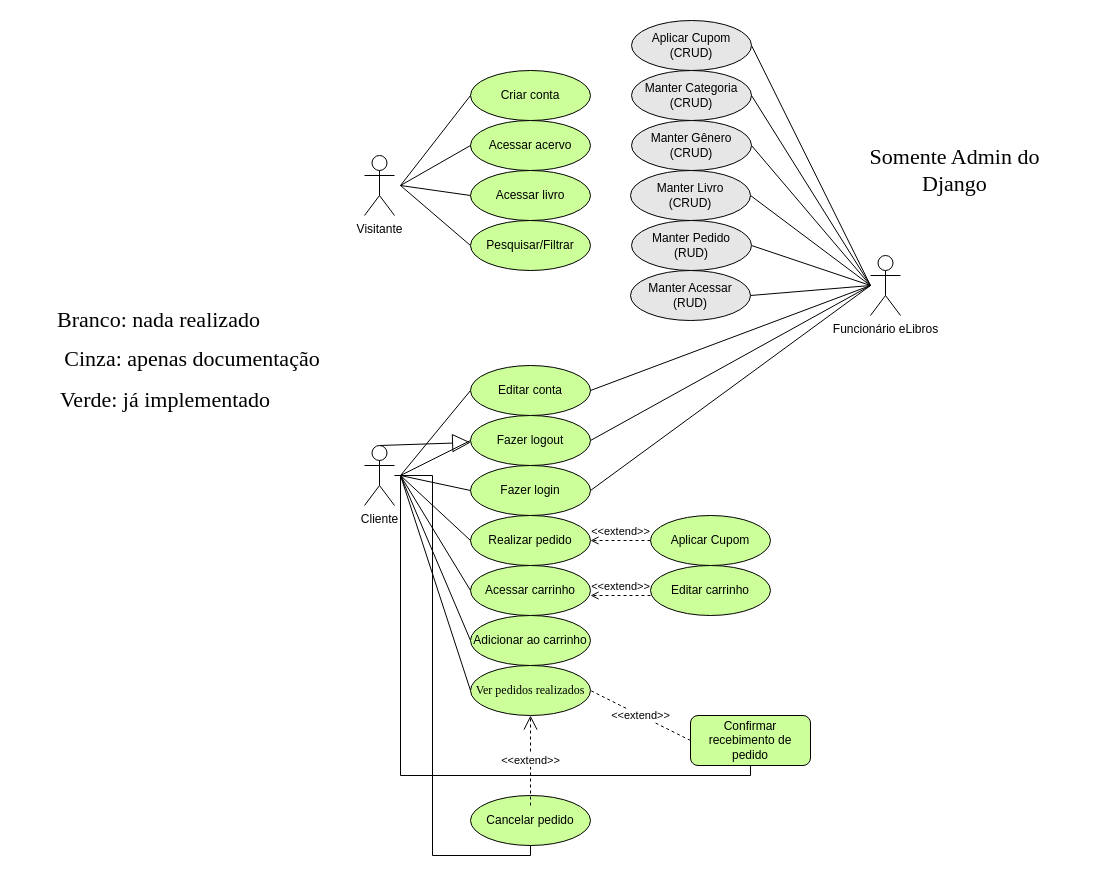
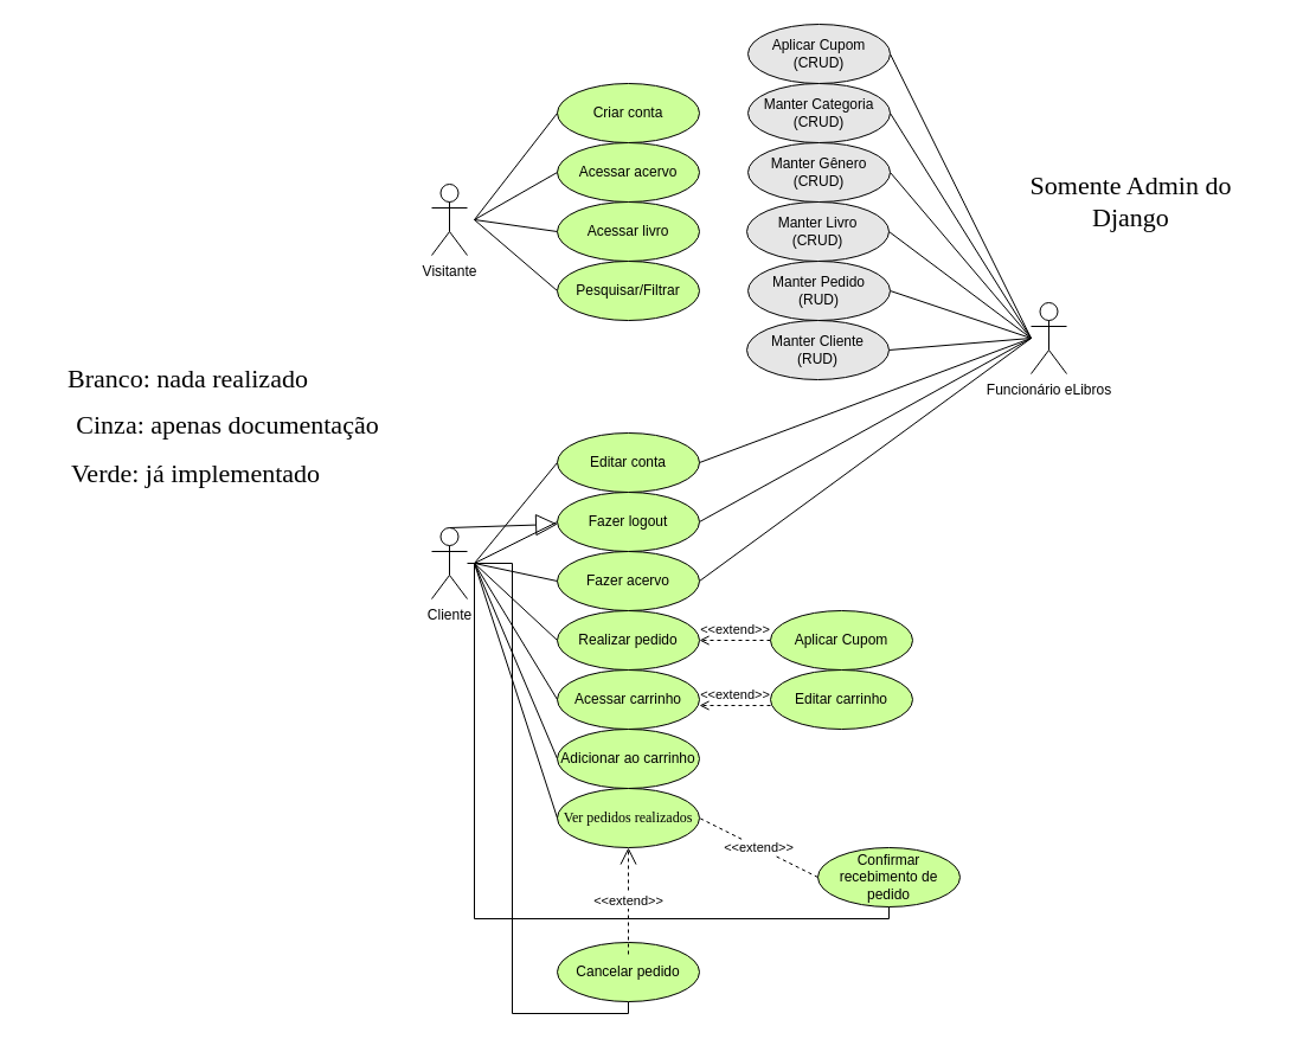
  <mxCell id="0" />
  <mxCell id="1" parent="0" />
  <mxCell id="2" style="edgeStyle=none;shape=connector;rounded=0;orthogonalLoop=1;jettySize=auto;html=1;entryX=1;entryY=0.5;entryDx=0;entryDy=0;strokeColor=default;align=center;verticalAlign=middle;fontFamily=Helvetica;fontSize=11;fontColor=default;labelBackgroundColor=default;endArrow=none;endFill=0;" edge="1" parent="1" target="24"><mxGeometry relative="1" as="geometry"><mxPoint x="870" y="285" as="sourcePoint" /></mxGeometry></mxCell>
  <mxCell id="3" style="edgeStyle=none;shape=connector;rounded=0;orthogonalLoop=1;jettySize=auto;html=1;entryX=1;entryY=0.5;entryDx=0;entryDy=0;strokeColor=default;align=center;verticalAlign=middle;fontFamily=Helvetica;fontSize=11;fontColor=default;labelBackgroundColor=default;endArrow=none;endFill=0;" edge="1" parent="1" target="26"><mxGeometry relative="1" as="geometry"><mxPoint x="870" y="285" as="sourcePoint" /></mxGeometry></mxCell>
  <mxCell id="4" style="rounded=0;orthogonalLoop=1;jettySize=auto;html=1;entryX=1;entryY=0.5;entryDx=0;entryDy=0;endArrow=none;endFill=0;" edge="1" parent="1" target="46"><mxGeometry relative="1" as="geometry"><mxPoint x="870" y="285" as="sourcePoint" /></mxGeometry></mxCell>
  <mxCell id="5" style="rounded=0;orthogonalLoop=1;jettySize=auto;html=1;entryX=1;entryY=0.5;entryDx=0;entryDy=0;endArrow=none;endFill=0;" edge="1" parent="1" target="52"><mxGeometry relative="1" as="geometry"><mxPoint x="870" y="285" as="sourcePoint" /></mxGeometry></mxCell>
  <mxCell id="6" value="Funcionário eLibros" style="shape=umlActor;verticalLabelPosition=bottom;verticalAlign=top;html=1;outlineConnect=0;" vertex="1" parent="1"><mxGeometry x="870" y="255" width="30" height="60" as="geometry" /></mxCell>
  <mxCell id="7" value="Visitante" style="shape=umlActor;verticalLabelPosition=bottom;verticalAlign=top;html=1;outlineConnect=0;" vertex="1" parent="1"><mxGeometry x="364" y="155" width="30" height="60" as="geometry" /></mxCell>
  <mxCell id="8" value="Criar conta" style="ellipse;whiteSpace=wrap;html=1;align=center;fillColor=#CCFF99;" vertex="1" parent="1"><mxGeometry x="470" y="70" width="120" height="50" as="geometry" /></mxCell>
  <mxCell id="9" value="Acessar acervo" style="ellipse;whiteSpace=wrap;html=1;align=center;fillColor=#CCFF99;" vertex="1" parent="1"><mxGeometry x="470" y="120" width="120" height="50" as="geometry" /></mxCell>
  <mxCell id="10" style="edgeStyle=none;shape=connector;rounded=0;orthogonalLoop=1;jettySize=auto;html=1;exitX=0;exitY=0.5;exitDx=0;exitDy=0;strokeColor=default;align=center;verticalAlign=middle;fontFamily=Helvetica;fontSize=11;fontColor=default;labelBackgroundColor=default;endArrow=none;endFill=0;" edge="1" parent="1" source="11"><mxGeometry relative="1" as="geometry"><mxPoint x="400" y="185" as="targetPoint" /></mxGeometry></mxCell>
  <mxCell id="11" value="Acessar livro" style="ellipse;whiteSpace=wrap;html=1;align=center;fillColor=#CCFF99;" vertex="1" parent="1"><mxGeometry x="470" y="170" width="120" height="50" as="geometry" /></mxCell>
  <mxCell id="12" style="edgeStyle=none;shape=connector;rounded=0;orthogonalLoop=1;jettySize=auto;html=1;exitX=0;exitY=0.5;exitDx=0;exitDy=0;strokeColor=default;align=center;verticalAlign=middle;fontFamily=Helvetica;fontSize=11;fontColor=default;labelBackgroundColor=default;endArrow=none;endFill=0;" edge="1" parent="1" source="13"><mxGeometry relative="1" as="geometry"><mxPoint x="400" y="185" as="targetPoint" /></mxGeometry></mxCell>
  <mxCell id="13" value="Pesquisar/Filtrar" style="ellipse;whiteSpace=wrap;html=1;align=center;fillColor=#CCFF99;" vertex="1" parent="1"><mxGeometry x="470" y="220" width="120" height="50" as="geometry" /></mxCell>
  <mxCell id="14" value="Ver pedidos realizados" style="ellipse;whiteSpace=wrap;html=1;align=center;fillColor=#CCFF99;fontFamily=Verdana;" vertex="1" parent="1"><mxGeometry x="470" y="665" width="120" height="50" as="geometry" /></mxCell>
  <mxCell id="15" style="edgeStyle=none;shape=connector;rounded=0;orthogonalLoop=1;jettySize=auto;html=1;exitX=1;exitY=0.5;exitDx=0;exitDy=0;strokeColor=default;align=center;verticalAlign=middle;fontFamily=Helvetica;fontSize=11;fontColor=default;labelBackgroundColor=default;endArrow=none;endFill=0;" edge="1" parent="1" source="16"><mxGeometry relative="1" as="geometry"><mxPoint x="870" y="285" as="targetPoint" /></mxGeometry></mxCell>
  <mxCell id="16" value="Fazer logout" style="ellipse;whiteSpace=wrap;html=1;align=center;fillColor=#CCFF99;" vertex="1" parent="1"><mxGeometry x="470" y="415" width="120" height="50" as="geometry" /></mxCell>
  <mxCell id="17" value="Realizar pedido" style="ellipse;whiteSpace=wrap;html=1;align=center;fillColor=#CCFF99;" vertex="1" parent="1"><mxGeometry x="470" y="515" width="120" height="50" as="geometry" /></mxCell>
  <mxCell id="18" value="Editar carrinho" style="ellipse;whiteSpace=wrap;html=1;align=center;fillColor=#CCFF99;" vertex="1" parent="1"><mxGeometry x="650" y="565" width="120" height="50" as="geometry" /></mxCell>
- <mxCell id="19" value="Confirmar recebimento de pedido" style="whiteSpace=wrap;html=1;align=center;fillColor=#ccff99;rounded=1;" vertex="1" parent="1"><mxGeometry x="690" y="715" width="120" height="50" as="geometry" /></mxCell>
+ <mxCell id="19" value="Confirmar recebimento de pedido" style="ellipse;whiteSpace=wrap;html=1;align=center;fillColor=#ccff99;" vertex="1" parent="1"><mxGeometry x="690" y="715" width="120" height="50" as="geometry" /></mxCell>
  <mxCell id="20" value="Acessar carrinho" style="ellipse;whiteSpace=wrap;html=1;align=center;fillColor=#CCFF99;" vertex="1" parent="1"><mxGeometry x="470" y="565" width="120" height="50" as="geometry" /></mxCell>
  <mxCell id="21" style="edgeStyle=none;shape=connector;rounded=0;orthogonalLoop=1;jettySize=auto;html=1;exitX=1;exitY=0.5;exitDx=0;exitDy=0;strokeColor=default;align=center;verticalAlign=middle;fontFamily=Helvetica;fontSize=11;fontColor=default;labelBackgroundColor=default;endArrow=none;endFill=0;" edge="1" parent="1" source="22"><mxGeometry relative="1" as="geometry"><mxPoint x="870" y="285" as="targetPoint" /></mxGeometry></mxCell>
- <mxCell id="22" value="Fazer login" style="ellipse;whiteSpace=wrap;html=1;align=center;fillColor=#CCFF99;" vertex="1" parent="1"><mxGeometry x="470" y="465" width="120" height="50" as="geometry" /></mxCell>
+ <mxCell id="22" value="Fazer acervo" style="ellipse;whiteSpace=wrap;html=1;align=center;fillColor=#CCFF99;" vertex="1" parent="1"><mxGeometry x="470" y="465" width="120" height="50" as="geometry" /></mxCell>
  <mxCell id="23" value="Editar conta" style="ellipse;whiteSpace=wrap;html=1;align=center;fillColor=#CCFF99;" vertex="1" parent="1"><mxGeometry x="470" y="365" width="120" height="50" as="geometry" /></mxCell>
  <mxCell id="24" value="Manter Pedido&lt;div&gt;(RUD)&lt;/div&gt;" style="ellipse;whiteSpace=wrap;html=1;align=center;fillColor=#E6E6E6;" vertex="1" parent="1"><mxGeometry x="631" y="220" width="120" height="50" as="geometry" /></mxCell>
  <mxCell id="25" value="Manter Livro&lt;div&gt;(CRUD)&lt;/div&gt;" style="ellipse;whiteSpace=wrap;html=1;align=center;fillColor=#E6E6E6;" vertex="1" parent="1"><mxGeometry x="630" y="170" width="120" height="50" as="geometry" /></mxCell>
- <mxCell id="26" value="Manter Acessar&lt;div&gt;(RUD)&lt;/div&gt;" style="ellipse;whiteSpace=wrap;html=1;align=center;fillColor=#E6E6E6;" vertex="1" parent="1"><mxGeometry x="630" y="270" width="120" height="50" as="geometry" /></mxCell>
+ <mxCell id="26" value="Manter Cliente&lt;div&gt;(RUD)&lt;/div&gt;" style="ellipse;whiteSpace=wrap;html=1;align=center;fillColor=#E6E6E6;" vertex="1" parent="1"><mxGeometry x="630" y="270" width="120" height="50" as="geometry" /></mxCell>
  <mxCell id="27" style="rounded=0;orthogonalLoop=1;jettySize=auto;html=1;endArrow=none;endFill=0;entryX=0;entryY=0.5;entryDx=0;entryDy=0;" edge="1" parent="1" target="23"><mxGeometry relative="1" as="geometry"><mxPoint x="400" y="475" as="sourcePoint" /></mxGeometry></mxCell>
  <mxCell id="28" style="edgeStyle=none;shape=connector;rounded=0;orthogonalLoop=1;jettySize=auto;html=1;entryX=0;entryY=0.5;entryDx=0;entryDy=0;strokeColor=default;align=center;verticalAlign=middle;fontFamily=Helvetica;fontSize=11;fontColor=default;labelBackgroundColor=default;endArrow=none;endFill=0;" edge="1" parent="1" target="17"><mxGeometry relative="1" as="geometry"><mxPoint x="400" y="475" as="sourcePoint" /></mxGeometry></mxCell>
  <mxCell id="29" style="edgeStyle=none;shape=connector;rounded=0;orthogonalLoop=1;jettySize=auto;html=1;entryX=0;entryY=0.5;entryDx=0;entryDy=0;strokeColor=default;align=center;verticalAlign=middle;fontFamily=Helvetica;fontSize=11;fontColor=default;labelBackgroundColor=default;endArrow=none;endFill=0;" edge="1" parent="1" target="20"><mxGeometry relative="1" as="geometry"><mxPoint x="400" y="475" as="sourcePoint" /></mxGeometry></mxCell>
  <mxCell id="30" style="edgeStyle=none;shape=connector;rounded=0;orthogonalLoop=1;jettySize=auto;html=1;entryX=0;entryY=0.5;entryDx=0;entryDy=0;strokeColor=default;align=center;verticalAlign=middle;fontFamily=Helvetica;fontSize=11;fontColor=default;labelBackgroundColor=default;endArrow=none;endFill=0;" edge="1" parent="1" target="14"><mxGeometry relative="1" as="geometry"><mxPoint x="400" y="475" as="sourcePoint" /></mxGeometry></mxCell>
  <mxCell id="31" style="edgeStyle=orthogonalEdgeStyle;shape=connector;rounded=0;orthogonalLoop=1;jettySize=auto;html=1;strokeColor=default;align=center;verticalAlign=middle;fontFamily=Helvetica;fontSize=11;fontColor=default;labelBackgroundColor=default;endArrow=none;endFill=0;entryX=0.5;entryY=1;entryDx=0;entryDy=0;" edge="1" parent="1" target="19"><mxGeometry relative="1" as="geometry"><mxPoint x="400" y="475" as="sourcePoint" /><mxPoint x="760" y="655" as="targetPoint" /><Array as="points"><mxPoint x="400" y="775" /><mxPoint x="750" y="775" /></Array></mxGeometry></mxCell>
  <mxCell id="32" style="edgeStyle=none;shape=connector;rounded=0;orthogonalLoop=1;jettySize=auto;html=1;entryX=0;entryY=0.5;entryDx=0;entryDy=0;strokeColor=default;align=center;verticalAlign=middle;fontFamily=Helvetica;fontSize=11;fontColor=default;labelBackgroundColor=default;endArrow=none;endFill=0;" edge="1" parent="1" target="43"><mxGeometry relative="1" as="geometry"><mxPoint x="400" y="475" as="sourcePoint" /></mxGeometry></mxCell>
  <mxCell id="33" style="edgeStyle=orthogonalEdgeStyle;shape=connector;rounded=0;orthogonalLoop=1;jettySize=auto;html=1;strokeColor=default;align=center;verticalAlign=middle;fontFamily=Helvetica;fontSize=11;fontColor=default;labelBackgroundColor=default;endArrow=none;endFill=0;entryX=0.5;entryY=1;entryDx=0;entryDy=0;" edge="1" parent="1" source="34" target="44"><mxGeometry relative="1" as="geometry"><mxPoint x="380" y="805" as="targetPoint" /><Array as="points"><mxPoint x="432" y="475" /><mxPoint x="432" y="855" /><mxPoint x="530" y="855" /></Array></mxGeometry></mxCell>
  <mxCell id="34" value="Cliente" style="shape=umlActor;verticalLabelPosition=bottom;verticalAlign=top;html=1;outlineConnect=0;" vertex="1" parent="1"><mxGeometry x="364" y="445" width="30" height="60" as="geometry" /></mxCell>
  <mxCell id="35" style="edgeStyle=none;shape=connector;rounded=0;orthogonalLoop=1;jettySize=auto;html=1;exitX=0;exitY=0.5;exitDx=0;exitDy=0;strokeColor=default;align=center;verticalAlign=middle;fontFamily=Helvetica;fontSize=11;fontColor=default;labelBackgroundColor=default;endArrow=none;endFill=0;" edge="1" parent="1" source="9"><mxGeometry relative="1" as="geometry"><mxPoint x="400" y="185" as="targetPoint" /></mxGeometry></mxCell>
  <mxCell id="36" style="edgeStyle=none;shape=connector;rounded=0;orthogonalLoop=1;jettySize=auto;html=1;exitX=0;exitY=0.5;exitDx=0;exitDy=0;strokeColor=default;align=center;verticalAlign=middle;fontFamily=Helvetica;fontSize=11;fontColor=default;labelBackgroundColor=default;endArrow=none;endFill=0;" edge="1" parent="1" source="8"><mxGeometry relative="1" as="geometry"><mxPoint x="400" y="185" as="targetPoint" /></mxGeometry></mxCell>
  <mxCell id="37" value="" style="endArrow=block;endSize=16;endFill=0;html=1;rounded=0;strokeColor=default;align=center;verticalAlign=middle;fontFamily=Helvetica;fontSize=11;fontColor=default;labelBackgroundColor=default;exitX=0.5;exitY=0;exitDx=0;exitDy=0;exitPerimeter=0;" edge="1" parent="1" source="34" target="16"><mxGeometry width="160" relative="1" as="geometry"><mxPoint x="260" y="295" as="sourcePoint" /><mxPoint x="420" y="295" as="targetPoint" /></mxGeometry></mxCell>
  <mxCell id="38" style="edgeStyle=none;shape=connector;rounded=0;orthogonalLoop=1;jettySize=auto;html=1;exitX=1;exitY=0.5;exitDx=0;exitDy=0;strokeColor=default;align=center;verticalAlign=middle;fontFamily=Helvetica;fontSize=11;fontColor=default;labelBackgroundColor=default;endArrow=none;endFill=0;" edge="1" parent="1" source="23"><mxGeometry relative="1" as="geometry"><mxPoint x="870" y="285" as="targetPoint" /></mxGeometry></mxCell>
  <mxCell id="39" style="edgeStyle=none;shape=connector;rounded=0;orthogonalLoop=1;jettySize=auto;html=1;entryX=1;entryY=0.5;entryDx=0;entryDy=0;strokeColor=default;align=center;verticalAlign=middle;fontFamily=Helvetica;fontSize=11;fontColor=default;labelBackgroundColor=default;endArrow=none;endFill=0;" edge="1" parent="1" target="25"><mxGeometry relative="1" as="geometry"><mxPoint x="870" y="285" as="sourcePoint" /></mxGeometry></mxCell>
  <mxCell id="40" value="&amp;lt;&amp;lt;extend&amp;gt;&amp;gt;" style="endArrow=none;endSize=12;dashed=1;html=1;rounded=0;strokeColor=default;align=center;verticalAlign=middle;fontFamily=Helvetica;fontSize=11;fontColor=default;labelBackgroundColor=default;entryX=1;entryY=0.5;entryDx=0;entryDy=0;exitX=0;exitY=0.5;exitDx=0;exitDy=0;" edge="1" parent="1" source="19" target="14"><mxGeometry width="160" relative="1" as="geometry"><mxPoint x="600" y="575" as="sourcePoint" /><mxPoint x="760" y="575" as="targetPoint" /></mxGeometry></mxCell>
  <mxCell id="41" style="edgeStyle=none;shape=connector;rounded=0;orthogonalLoop=1;jettySize=auto;html=1;entryX=0;entryY=0.5;entryDx=0;entryDy=0;strokeColor=default;align=center;verticalAlign=middle;fontFamily=Helvetica;fontSize=11;fontColor=default;labelBackgroundColor=default;endArrow=none;endFill=0;" edge="1" parent="1" target="16"><mxGeometry relative="1" as="geometry"><mxPoint x="400" y="475" as="sourcePoint" /></mxGeometry></mxCell>
  <mxCell id="42" style="edgeStyle=none;shape=connector;rounded=0;orthogonalLoop=1;jettySize=auto;html=1;entryX=0;entryY=0.5;entryDx=0;entryDy=0;strokeColor=default;align=center;verticalAlign=middle;fontFamily=Helvetica;fontSize=11;fontColor=default;labelBackgroundColor=default;endArrow=none;endFill=0;" edge="1" parent="1" target="22"><mxGeometry relative="1" as="geometry"><mxPoint x="400" y="475" as="sourcePoint" /></mxGeometry></mxCell>
  <mxCell id="43" value="Adicionar ao carrinho" style="ellipse;whiteSpace=wrap;html=1;align=center;fillColor=#CCFF99;" vertex="1" parent="1"><mxGeometry x="470" y="615" width="120" height="50" as="geometry" /></mxCell>
  <mxCell id="44" value="Cancelar pedido" style="ellipse;whiteSpace=wrap;html=1;align=center;fillColor=#CCFF99;" vertex="1" parent="1"><mxGeometry x="470" y="795" width="120" height="50" as="geometry" /></mxCell>
  <mxCell id="45" value="&amp;lt;&amp;lt;extend&amp;gt;&amp;gt;" style="endArrow=open;endSize=12;dashed=1;html=1;rounded=0;strokeColor=default;align=center;verticalAlign=middle;fontFamily=Helvetica;fontSize=11;fontColor=default;labelBackgroundColor=default;" edge="1" parent="1" target="14"><mxGeometry width="160" relative="1" as="geometry"><mxPoint x="530" y="805" as="sourcePoint" /><mxPoint x="470" y="785" as="targetPoint" /></mxGeometry></mxCell>
  <mxCell id="46" value="Manter Gênero&lt;div&gt;(CRUD)&lt;/div&gt;" style="ellipse;whiteSpace=wrap;html=1;align=center;fillColor=#E6E6E6;" vertex="1" parent="1"><mxGeometry x="631" y="120" width="120" height="50" as="geometry" /></mxCell>
  <mxCell id="47" value="Manter Categoria&lt;div&gt;(CRUD)&lt;/div&gt;" style="ellipse;whiteSpace=wrap;html=1;align=center;fillColor=#E6E6E6;" vertex="1" parent="1"><mxGeometry x="631" y="70" width="120" height="50" as="geometry" /></mxCell>
  <mxCell id="48" style="rounded=0;orthogonalLoop=1;jettySize=auto;html=1;entryX=1;entryY=0.5;entryDx=0;entryDy=0;endArrow=none;endFill=0;" edge="1" parent="1"><mxGeometry relative="1" as="geometry"><mxPoint x="870" y="285" as="sourcePoint" /><mxPoint x="751" y="95" as="targetPoint" /></mxGeometry></mxCell>
  <mxCell id="49" value="Branco: nada realizado" style="text;html=1;align=center;verticalAlign=middle;whiteSpace=wrap;rounded=0;fontFamily=Verdana;fontSize=22;" vertex="1" parent="1"><mxGeometry x="24" width="269" height="30" as="geometry" y="305" /></mxCell>
  <mxCell id="50" value="Verde: já implementado" style="text;html=1;align=center;verticalAlign=middle;whiteSpace=wrap;rounded=0;fontFamily=Verdana;fontSize=22;" vertex="1" parent="1"><mxGeometry x="20" y="385" width="290" height="30" as="geometry" /></mxCell>
  <mxCell id="51" value="Cinza: apenas documentação" style="text;html=1;align=center;verticalAlign=middle;whiteSpace=wrap;rounded=0;fontFamily=Verdana;fontSize=22;" vertex="1" parent="1"><mxGeometry x="22" y="344" width="340" height="30" as="geometry" /></mxCell>
  <mxCell id="52" value="Aplicar Cupom&lt;div&gt;(CRUD)&lt;/div&gt;" style="ellipse;whiteSpace=wrap;html=1;align=center;fillColor=#E6E6E6;" vertex="1" parent="1"><mxGeometry x="631" y="20" width="120" height="50" as="geometry" /></mxCell>
  <mxCell id="53" value="&amp;lt;&amp;lt;extend&amp;gt;&amp;gt;" style="html=1;verticalAlign=bottom;labelBackgroundColor=none;endArrow=open;endFill=0;dashed=1;rounded=0;strokeColor=default;align=center;fontFamily=Helvetica;fontSize=11;fontColor=default;" edge="1" parent="1"><mxGeometry width="160" relative="1" as="geometry"><mxPoint x="650" y="540" as="sourcePoint" /><mxPoint x="590" y="540" as="targetPoint" /></mxGeometry></mxCell>
  <mxCell id="54" value="Aplicar Cupom" style="ellipse;whiteSpace=wrap;html=1;align=center;fillColor=#CCFF99;" vertex="1" parent="1"><mxGeometry x="650" y="515" width="120" height="50" as="geometry" /></mxCell>
  <mxCell id="55" value="&amp;lt;&amp;lt;extend&amp;gt;&amp;gt;" style="html=1;verticalAlign=bottom;labelBackgroundColor=none;endArrow=open;endFill=0;dashed=1;rounded=0;strokeColor=default;align=center;fontFamily=Helvetica;fontSize=11;fontColor=default;" edge="1" parent="1"><mxGeometry width="160" relative="1" as="geometry"><mxPoint x="650" y="595" as="sourcePoint" /><mxPoint x="590" y="595" as="targetPoint" /></mxGeometry></mxCell>
  <mxCell id="56" value="Somente Admin do&lt;div&gt;Django&lt;/div&gt;" style="text;html=1;align=center;verticalAlign=middle;whiteSpace=wrap;rounded=0;fontFamily=Verdana;fontSize=22;" vertex="1" parent="1"><mxGeometry x="820" y="155" width="269" height="30" as="geometry" /></mxCell>
